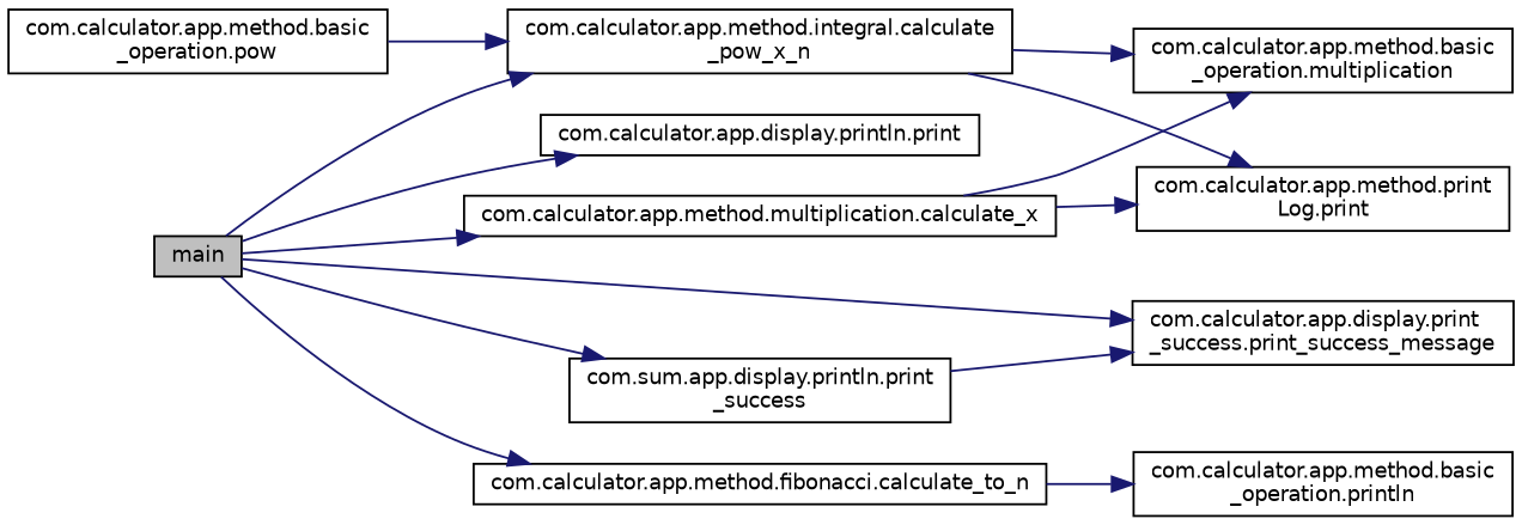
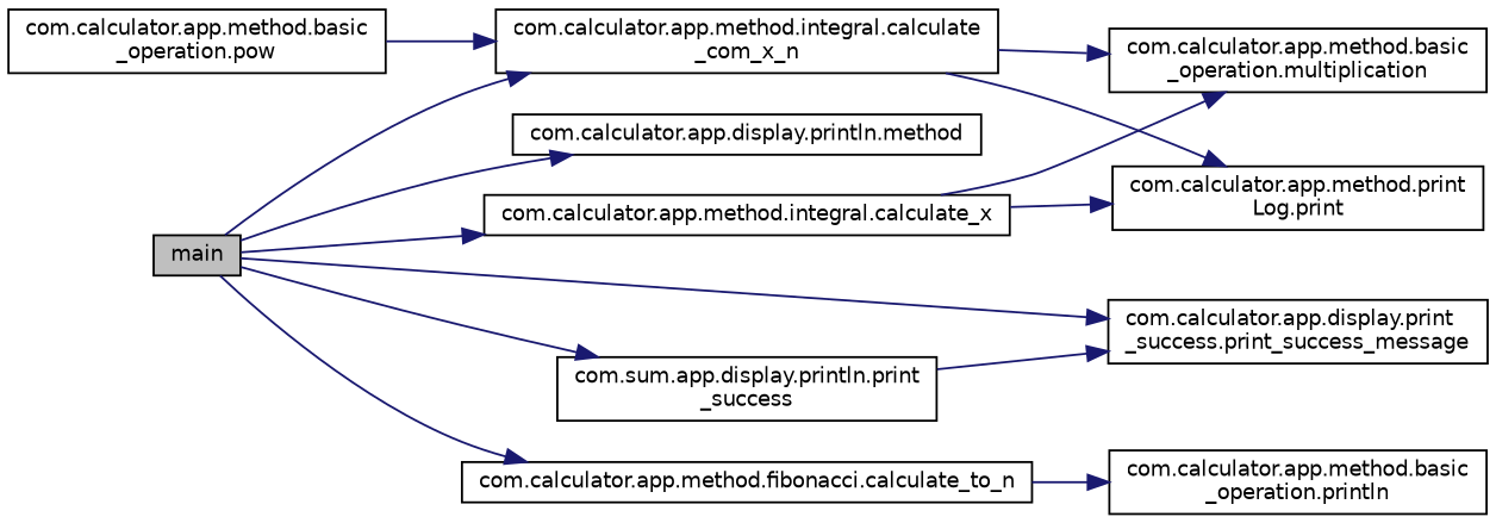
  digraph {
    rankdir=LR
    node [color=black fillcolor=white fontname=Helvetica fontsize=10 shape=record style=filled]
    edge [color=midnightblue fontname=Helvetica fontsize=10 labelfontname=Helvetica labelfontsize=10 style=solid]
    n1 [fillcolor=grey75 fontcolor=black height=0.2 label=main width=0.4]
-   n2 [height=0.2 label="com.calculator.app.method.integral.calculate\l_pow_x_n" width=0.4]
+   n2 [height=0.2 label="com.calculator.app.method.integral.calculate\l_com_x_n" width=0.4]
    n3 [height=0.2 label="com.calculator.app.method.fibonacci.calculate_to_n" width=0.4]
-   n4 [height=0.2 label="com.calculator.app.method.multiplication.calculate_x" width=0.4]
-   n5 [height=0.2 label="com.calculator.app.display.println.print" width=0.4]
+   n4 [height=0.2 label="com.calculator.app.method.integral.calculate_x" width=0.4]
+   n5 [height=0.2 label="com.calculator.app.display.println.method" width=0.4]
    n6 [height=0.2 label="com.sum.app.display.println.print\l_success" width=0.4]
    n7 [height=0.2 label="com.calculator.app.display.print\l_success.print_success_message" width=0.4]
    n8 [height=0.2 label="com.calculator.app.method.basic\l_operation.multiplication" width=0.4]
    n9 [height=0.2 label="com.calculator.app.method.print\lLog.print" width=0.4]
    n10 [height=0.2 label="com.calculator.app.method.basic\l_operation.println" width=0.4]
    n11 [height=0.2 label="com.calculator.app.method.basic\l_operation.pow" width=0.4]
    n1 -> n2
    n1 -> n3
    n1 -> n4
    n1 -> n5
    n1 -> n6
    n1 -> n7
    n2 -> n8
    n2 -> n9
    n3 -> n10
    n4 -> n8
    n4 -> n9
    n6 -> n7
    n11 -> n2
  }
